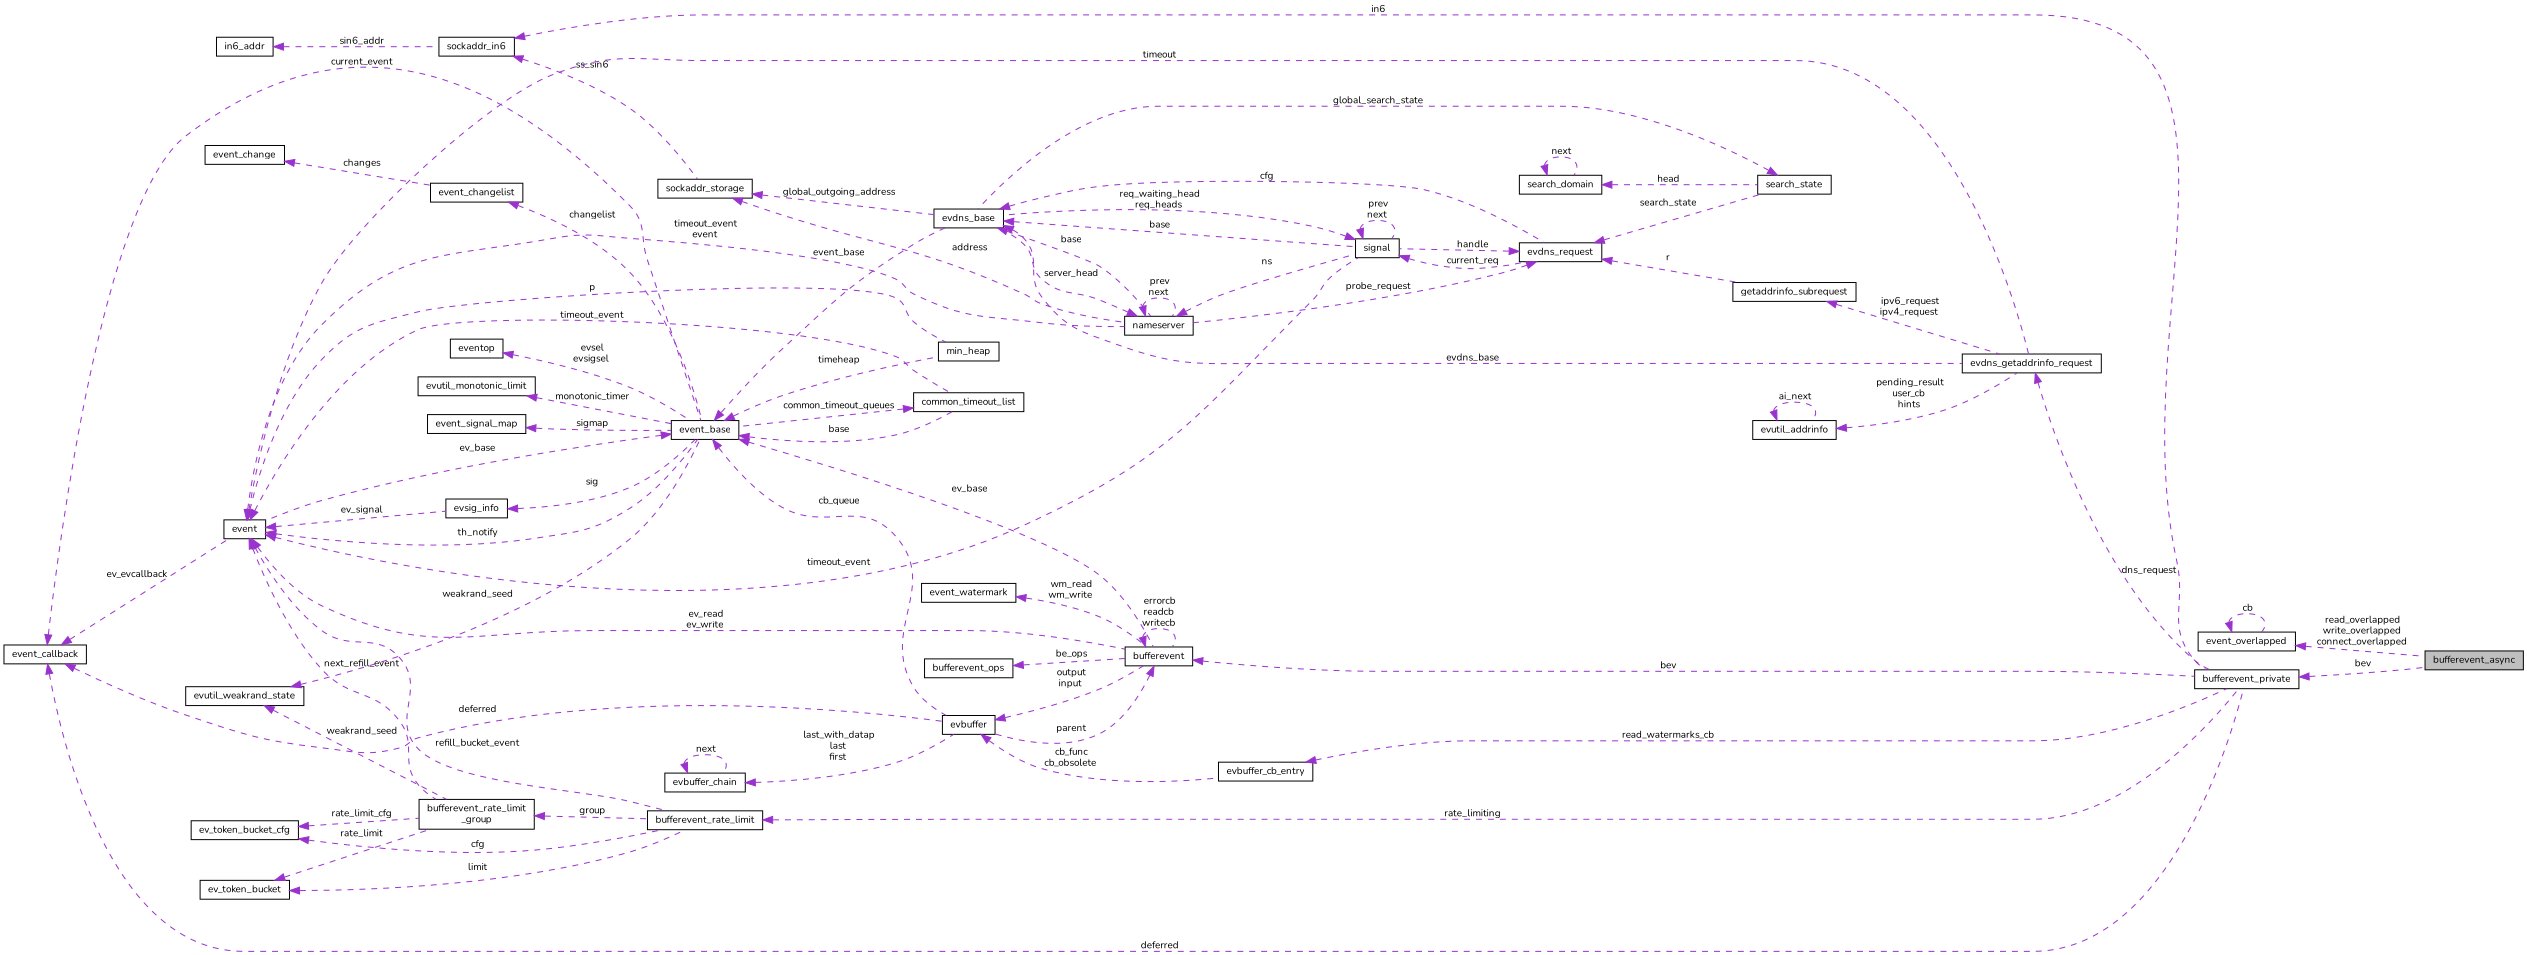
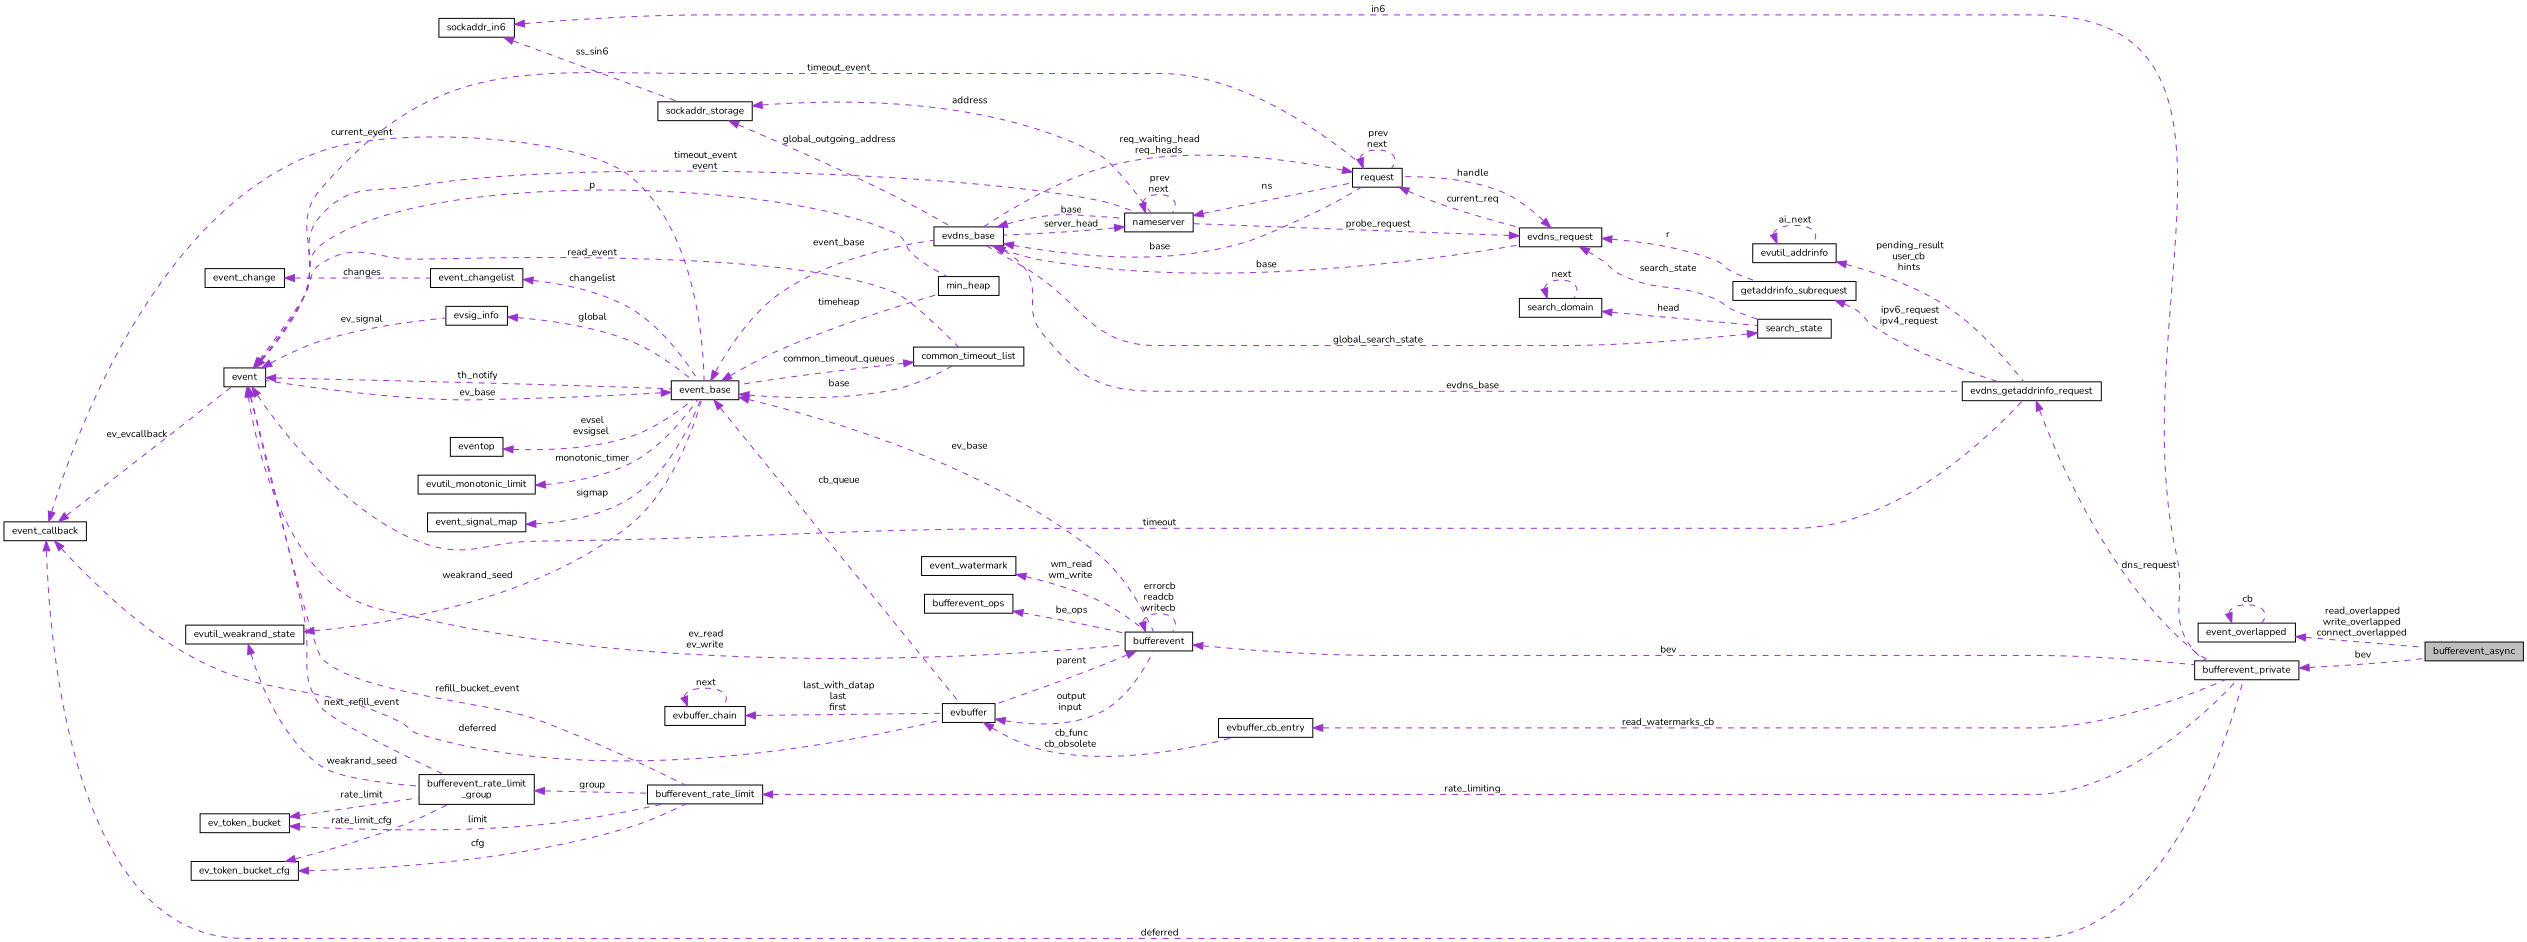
  digraph {
    fontname=Nunito
    rankdir=LR
    node [color=black fillcolor=white fontname=Nunito fontsize=10 shape=record style=filled]
    edge [color=darkorchid3 dir=back fontname=Nunito fontsize=10 labelfontname=Helvetica labelfontsize=10 style=dashed]
    n1 [fillcolor=grey75 fontcolor=black height=0.2 label=bufferevent_async width=0.4]
    n2 [height=0.2 label=event_overlapped width=0.4]
    n3 [height=0.2 label=bufferevent_private width=0.4]
    n4 [height=0.2 label=evdns_getaddrinfo_request width=0.4]
    n5 [height=0.2 label=evdns_base width=0.4]
    n6 [height=0.2 label=nameserver width=0.4]
    n7 [height=0.2 label=evdns_request width=0.4]
-   n8 [height=0.2 label=signal width=0.4]
+   n8 [height=0.2 label=request width=0.4]
    n9 [height=0.2 label=getaddrinfo_subrequest width=0.4]
    n10 [height=0.2 label=search_state width=0.4]
    n11 [height=0.2 label=sockaddr_storage width=0.4]
    n12 [height=0.2 label=sockaddr_in6 width=0.4]
-   n13 [height=0.2 label=in6_addr width=0.4]
    n14 [height=0.2 label=event width=0.4]
    n15 [height=0.2 label=event_base width=0.4]
    n16 [height=0.2 label=evsig_info width=0.4]
    n17 [height=0.2 label=min_heap width=0.4]
    n18 [height=0.2 label=common_timeout_list width=0.4]
    n19 [height=0.2 label=bufferevent_rate_limit width=0.4]
    n20 [height=0.2 label="bufferevent_rate_limit\l_group" width=0.4]
    n21 [height=0.2 label=bufferevent width=0.4]
    n22 [height=0.2 label=evbuffer width=0.4]
    n23 [height=0.2 label=event_callback width=0.4]
    n24 [height=0.2 label=evbuffer_cb_entry width=0.4]
    n25 [height=0.2 label=eventop width=0.4]
    n26 [height=0.2 label=evutil_monotonic_limit width=0.4]
    n27 [height=0.2 label=event_signal_map width=0.4]
    n28 [height=0.2 label=event_changelist width=0.4]
    n29 [height=0.2 label=event_change width=0.4]
    n30 [height=0.2 label=evutil_weakrand_state width=0.4]
    n31 [height=0.2 label=search_domain width=0.4]
    n32 [height=0.2 label=evutil_addrinfo width=0.4]
    n33 [height=0.2 label=ev_token_bucket_cfg width=0.4]
    n34 [height=0.2 label=ev_token_bucket width=0.4]
    n35 [height=0.2 label=evbuffer_chain width=0.4]
    n36 [height=0.2 label=event_watermark width=0.4]
    n37 [height=0.2 label=bufferevent_ops width=0.4]
    n2 -> n1 [label=" read_overlapped\nwrite_overlapped\nconnect_overlapped"]
    n2 -> n2 [label=" cb"]
    n3 -> n1 [label=" bev"]
    n4 -> n3 [label=" dns_request"]
    n5 -> n4 [label=" evdns_base"]
    n5 -> n6 [label=" base"]
-   n5 -> n7 [label=" cfg"]
+   n5 -> n7 [label=" base"]
    n5 -> n8 [label=" base"]
    n6 -> n5 [label=" server_head"]
    n6 -> n6 [label=" prev\nnext"]
    n6 -> n8 [label=" ns"]
    n7 -> n6 [label=" probe_request"]
    n7 -> n8 [label=" handle"]
    n7 -> n9 [label=" r"]
    n7 -> n10 [label=" search_state"]
    n8 -> n5 [label=" req_waiting_head\nreq_heads"]
    n8 -> n7 [label=" current_req"]
    n8 -> n8 [label=" prev\nnext"]
    n9 -> n4 [label=" ipv6_request\nipv4_request"]
    n10 -> n5 [label=" global_search_state"]
    n11 -> n5 [label=" global_outgoing_address"]
    n11 -> n6 [label=" address"]
    n12 -> n3 [label=" in6"]
    n12 -> n11 [label=" ss_sin6"]
-   n13 -> n12 [label=" sin6_addr"]
    n14 -> n4 [label=" timeout"]
    n14 -> n6 [label=" timeout_event\nevent"]
    n14 -> n8 [label=" timeout_event"]
    n14 -> n15 [label=" th_notify"]
    n14 -> n16 [label=" ev_signal"]
    n14 -> n17 [label=" p"]
-   n14 -> n18 [label=" timeout_event"]
+   n14 -> n18 [label=" read_event"]
    n14 -> n19 [label=" refill_bucket_event"]
    n14 -> n20 [label=" next_refill_event"]
    n14 -> n21 [label=" ev_read\nev_write"]
    n15 -> n5 [label=" event_base"]
    n15 -> n14 [label=" ev_base"]
    n15 -> n17 [label=" timeheap"]
    n15 -> n18 [label=" base"]
    n15 -> n21 [label=" ev_base"]
    n15 -> n22 [label=" cb_queue"]
-   n16 -> n15 [label=" sig"]
+   n16 -> n15 [label=" global"]
    n18 -> n15 [label=" common_timeout_queues"]
    n19 -> n3 [label=" rate_limiting"]
    n20 -> n19 [label=" group"]
    n21 -> n3 [label=" bev"]
    n21 -> n21 [label=" errorcb\nreadcb\nwritecb"]
    n21 -> n22 [label=" parent"]
    n22 -> n21 [label=" output\ninput"]
    n22 -> n24 [label=" cb_func\ncb_obsolete"]
    n23 -> n3 [label=" deferred"]
    n23 -> n14 [label=" ev_evcallback"]
    n23 -> n15 [label=" current_event"]
    n23 -> n22 [label=" deferred"]
    n24 -> n3 [label=" read_watermarks_cb"]
    n25 -> n15 [label=" evsel\nevsigsel"]
    n26 -> n15 [label=" monotonic_timer"]
    n27 -> n15 [label=" sigmap"]
    n28 -> n15 [label=" changelist"]
    n29 -> n28 [label=" changes"]
    n30 -> n15 [label=" weakrand_seed"]
    n30 -> n20 [label=" weakrand_seed"]
    n31 -> n10 [label=" head"]
    n31 -> n31 [label=" next"]
    n32 -> n4 [label=" pending_result\nuser_cb\nhints"]
    n32 -> n32 [label=" ai_next"]
    n33 -> n19 [label=" cfg"]
    n33 -> n20 [label=" rate_limit_cfg"]
    n34 -> n19 [label=" limit"]
    n34 -> n20 [label=" rate_limit"]
    n35 -> n22 [label=" last_with_datap\nlast\nfirst"]
    n35 -> n35 [label=" next"]
    n36 -> n21 [label=" wm_read\nwm_write"]
    n37 -> n21 [label=" be_ops"]
  }
